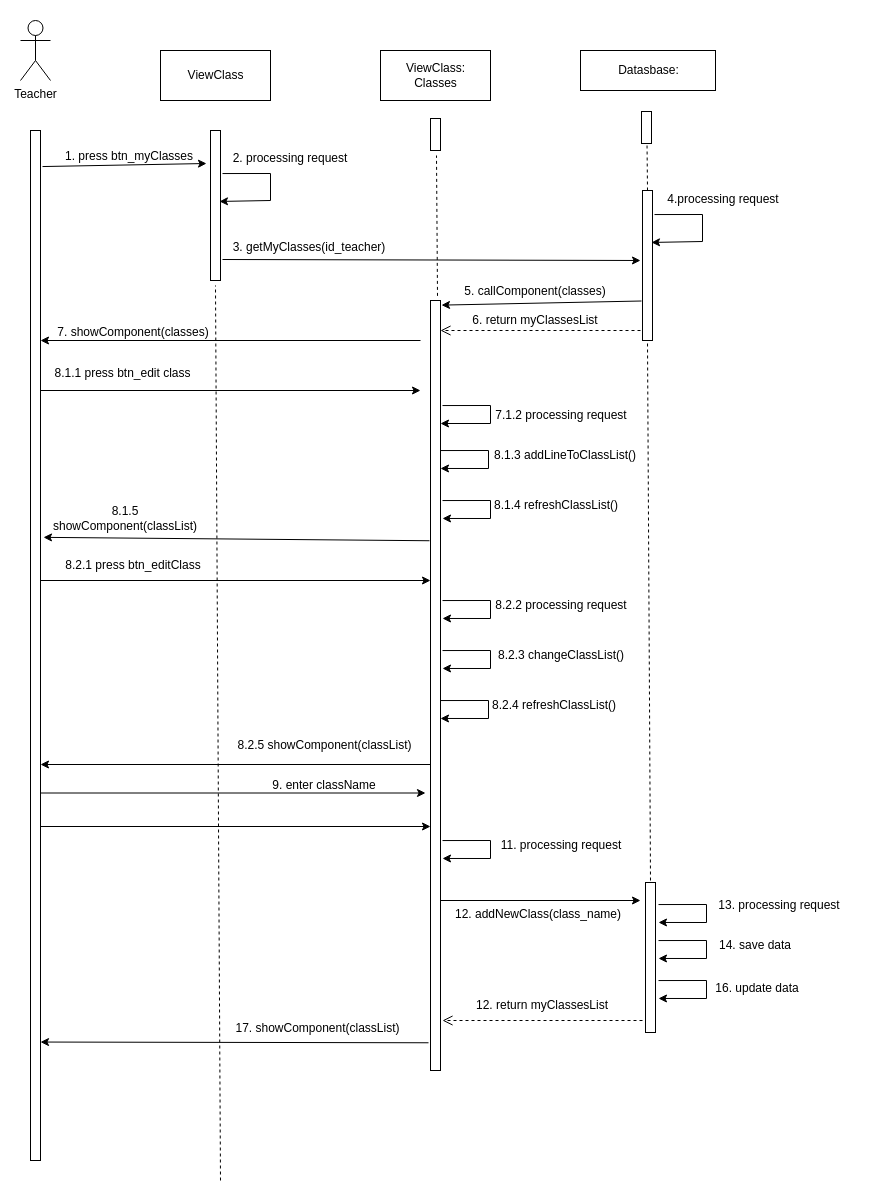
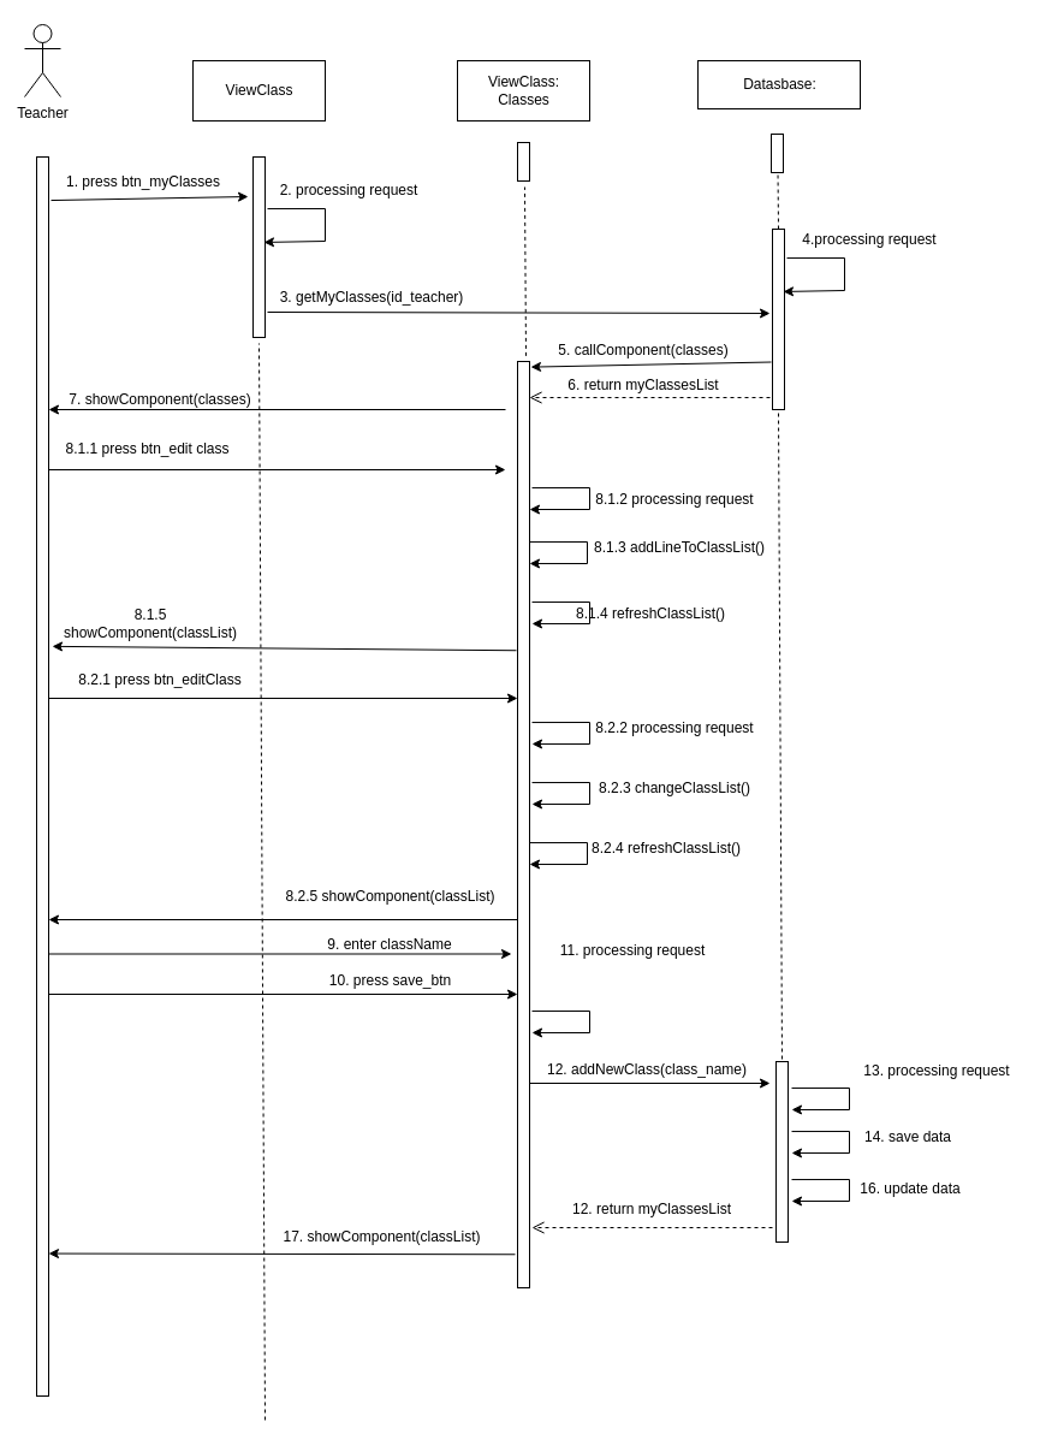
  <mxCell id="0" />
  <mxCell id="1" parent="0" />
  <mxCell id="2" value="Teacher" style="shape=umlActor;verticalLabelPosition=bottom;verticalAlign=top;html=1;outlineConnect=0;" vertex="1" parent="1"><mxGeometry x="20" y="20" width="30" height="60" as="geometry" /></mxCell>
  <mxCell id="3" value="" style="html=1;points=[];perimeter=orthogonalPerimeter;" vertex="1" parent="1"><mxGeometry x="30" y="130" width="10" height="1030" as="geometry" /></mxCell>
  <mxCell id="4" value="ViewClass" style="html=1;" vertex="1" parent="1"><mxGeometry x="160" y="50" width="110" height="50" as="geometry" /></mxCell>
  <mxCell id="5" value="ViewClass:&lt;br&gt;Classes" style="html=1;" vertex="1" parent="1"><mxGeometry x="380" y="50" width="110" height="50" as="geometry" /></mxCell>
  <mxCell id="6" value="Datasbase:" style="html=1;" vertex="1" parent="1"><mxGeometry x="580" y="50" width="135" height="40" as="geometry" /></mxCell>
  <mxCell id="7" value="" style="html=1;points=[];perimeter=orthogonalPerimeter;" vertex="1" parent="1"><mxGeometry x="210" y="130" width="10" height="150" as="geometry" /></mxCell>
  <mxCell id="8" value="" style="endArrow=classic;html=1;rounded=0;exitX=1.2;exitY=0.035;exitDx=0;exitDy=0;exitPerimeter=0;entryX=-0.4;entryY=0.22;entryDx=0;entryDy=0;entryPerimeter=0;" edge="1" parent="1" source="3" target="7"><mxGeometry width="50" height="50" relative="1" as="geometry"><mxPoint x="70" y="200" as="sourcePoint" /><mxPoint x="120" y="150" as="targetPoint" /></mxGeometry></mxCell>
- <mxCell id="9" value="1. press btn_myClasses" style="text;html=1;strokeColor=none;fillColor=none;align=center;verticalAlign=middle;whiteSpace=wrap;rounded=0;" vertex="1" parent="1"><mxGeometry x="59" y="141" width="140" height="30" as="geometry" /></mxCell>
+ <mxCell id="9" value="1. press btn_myClasses" style="text;html=1;strokeColor=none;fillColor=none;align=center;verticalAlign=middle;whiteSpace=wrap;rounded=0;" vertex="1" parent="1"><mxGeometry x="49" y="136" width="140" height="30" as="geometry" /></mxCell>
  <mxCell id="10" value="" style="endArrow=classic;html=1;rounded=0;exitX=1.2;exitY=0.287;exitDx=0;exitDy=0;exitPerimeter=0;entryX=0.9;entryY=0.473;entryDx=0;entryDy=0;entryPerimeter=0;" edge="1" parent="1" source="7" target="7"><mxGeometry width="50" height="50" relative="1" as="geometry"><mxPoint x="240" y="180" as="sourcePoint" /><mxPoint x="270" y="230" as="targetPoint" /><Array as="points"><mxPoint x="270" y="173" /><mxPoint x="270" y="200" /></Array></mxGeometry></mxCell>
  <mxCell id="11" value="2. processing request" style="text;html=1;strokeColor=none;fillColor=none;align=center;verticalAlign=middle;whiteSpace=wrap;rounded=0;" vertex="1" parent="1"><mxGeometry x="230" y="143" width="120" height="30" as="geometry" /></mxCell>
  <mxCell id="12" value="" style="html=1;points=[];perimeter=orthogonalPerimeter;" vertex="1" parent="1"><mxGeometry x="430" y="118" width="10" height="32" as="geometry" /></mxCell>
  <mxCell id="13" value="" style="html=1;points=[];perimeter=orthogonalPerimeter;" vertex="1" parent="1"><mxGeometry x="641" y="111" width="10" height="32" as="geometry" /></mxCell>
  <mxCell id="14" value="" style="endArrow=none;dashed=1;html=1;rounded=0;" edge="1" parent="1"><mxGeometry width="50" height="50" relative="1" as="geometry"><mxPoint x="220" y="1180" as="sourcePoint" /><mxPoint x="215" y="285" as="targetPoint" /></mxGeometry></mxCell>
  <mxCell id="15" value="" style="endArrow=none;dashed=1;html=1;rounded=0;exitX=0.7;exitY=-0.006;exitDx=0;exitDy=0;exitPerimeter=0;" edge="1" parent="1" source="22"><mxGeometry width="50" height="50" relative="1" as="geometry"><mxPoint x="436" y="290" as="sourcePoint" /><mxPoint x="436" y="155" as="targetPoint" /></mxGeometry></mxCell>
  <mxCell id="16" value="" style="endArrow=none;dashed=1;html=1;rounded=0;" edge="1" parent="1"><mxGeometry width="50" height="50" relative="1" as="geometry"><mxPoint x="647" y="190" as="sourcePoint" /><mxPoint x="646.5" y="142" as="targetPoint" /></mxGeometry></mxCell>
  <mxCell id="17" value="" style="endArrow=classic;html=1;rounded=0;exitX=1.2;exitY=0.86;exitDx=0;exitDy=0;exitPerimeter=0;" edge="1" parent="1" source="7"><mxGeometry width="50" height="50" relative="1" as="geometry"><mxPoint x="530" y="330" as="sourcePoint" /><mxPoint x="640" y="260" as="targetPoint" /></mxGeometry></mxCell>
  <mxCell id="18" value="" style="html=1;points=[];perimeter=orthogonalPerimeter;" vertex="1" parent="1"><mxGeometry x="642" y="190" width="10" height="150" as="geometry" /></mxCell>
  <mxCell id="19" value="3. getMyClasses(id_teacher)" style="text;html=1;strokeColor=none;fillColor=none;align=center;verticalAlign=middle;whiteSpace=wrap;rounded=0;" vertex="1" parent="1"><mxGeometry x="230" y="232" width="158" height="30" as="geometry" /></mxCell>
  <mxCell id="20" value="" style="endArrow=classic;html=1;rounded=0;exitX=1.2;exitY=0.287;exitDx=0;exitDy=0;exitPerimeter=0;entryX=0.9;entryY=0.473;entryDx=0;entryDy=0;entryPerimeter=0;" edge="1" parent="1"><mxGeometry width="50" height="50" relative="1" as="geometry"><mxPoint x="654" y="214.05" as="sourcePoint" /><mxPoint x="651" y="241.95" as="targetPoint" /><Array as="points"><mxPoint x="702" y="214" /><mxPoint x="702" y="241" /></Array></mxGeometry></mxCell>
  <mxCell id="21" value="4.processing request" style="text;html=1;strokeColor=none;fillColor=none;align=center;verticalAlign=middle;whiteSpace=wrap;rounded=0;" vertex="1" parent="1"><mxGeometry x="658" y="184" width="130" height="30" as="geometry" /></mxCell>
  <mxCell id="22" value="" style="html=1;points=[];perimeter=orthogonalPerimeter;" vertex="1" parent="1"><mxGeometry x="430" y="300" width="10" height="770" as="geometry" /></mxCell>
  <mxCell id="23" value="" style="endArrow=classic;html=1;rounded=0;" edge="1" parent="1" target="3"><mxGeometry width="50" height="50" relative="1" as="geometry"><mxPoint x="420" y="340" as="sourcePoint" /><mxPoint x="40" y="360" as="targetPoint" /></mxGeometry></mxCell>
  <mxCell id="24" value="7. showComponent(classes)" style="text;html=1;strokeColor=none;fillColor=none;align=center;verticalAlign=middle;whiteSpace=wrap;rounded=0;" vertex="1" parent="1"><mxGeometry x="53" y="317" width="160" height="30" as="geometry" /></mxCell>
  <mxCell id="25" value="" style="endArrow=classic;html=1;rounded=0;" edge="1" parent="1" source="3"><mxGeometry width="50" height="50" relative="1" as="geometry"><mxPoint x="530" y="510" as="sourcePoint" /><mxPoint x="420" y="390" as="targetPoint" /></mxGeometry></mxCell>
  <mxCell id="26" value="8.1.1 press btn_edit class" style="text;html=1;strokeColor=none;fillColor=none;align=center;verticalAlign=middle;whiteSpace=wrap;rounded=0;" vertex="1" parent="1"><mxGeometry x="52" y="358" width="141" height="30" as="geometry" /></mxCell>
  <mxCell id="27" value="" style="endArrow=classic;html=1;rounded=0;exitX=1.2;exitY=0.287;exitDx=0;exitDy=0;exitPerimeter=0;" edge="1" parent="1" target="22"><mxGeometry width="50" height="50" relative="1" as="geometry"><mxPoint x="442" y="405.05" as="sourcePoint" /><mxPoint x="450" y="423" as="targetPoint" /><Array as="points"><mxPoint x="490" y="405" /><mxPoint x="490" y="423" /></Array></mxGeometry></mxCell>
- <mxCell id="28" value="7.1.2 processing request" style="text;html=1;strokeColor=none;fillColor=none;align=center;verticalAlign=middle;whiteSpace=wrap;rounded=0;" vertex="1" parent="1"><mxGeometry x="491" y="400" width="140" height="30" as="geometry" /></mxCell>
+ <mxCell id="28" value="8.1.2 processing request" style="text;html=1;strokeColor=none;fillColor=none;align=center;verticalAlign=middle;whiteSpace=wrap;rounded=0;" vertex="1" parent="1"><mxGeometry x="491" y="400" width="140" height="30" as="geometry" /></mxCell>
  <mxCell id="29" value="" style="endArrow=classic;html=1;rounded=0;exitX=-0.1;exitY=0.312;exitDx=0;exitDy=0;exitPerimeter=0;entryX=1.3;entryY=0.395;entryDx=0;entryDy=0;entryPerimeter=0;" edge="1" parent="1" target="3" source="22"><mxGeometry width="50" height="50" relative="1" as="geometry"><mxPoint x="400" y="550" as="sourcePoint" /><mxPoint x="60" y="540" as="targetPoint" /></mxGeometry></mxCell>
  <mxCell id="30" value="8.1.5 showComponent(classList)" style="text;html=1;strokeColor=none;fillColor=none;align=center;verticalAlign=middle;whiteSpace=wrap;rounded=0;" vertex="1" parent="1"><mxGeometry x="40" y="503" width="170" height="30" as="geometry" /></mxCell>
  <mxCell id="31" value="" style="endArrow=classic;html=1;rounded=0;" edge="1" parent="1" target="22"><mxGeometry width="50" height="50" relative="1" as="geometry"><mxPoint x="40" y="580" as="sourcePoint" /><mxPoint x="340" y="580" as="targetPoint" /></mxGeometry></mxCell>
  <mxCell id="32" value="8.2.1 press btn_editClass" style="text;html=1;strokeColor=none;fillColor=none;align=center;verticalAlign=middle;whiteSpace=wrap;rounded=0;" vertex="1" parent="1"><mxGeometry x="64" y="550" width="138" height="30" as="geometry" /></mxCell>
  <mxCell id="33" value="" style="endArrow=classic;html=1;rounded=0;" edge="1" parent="1" target="3"><mxGeometry width="50" height="50" relative="1" as="geometry"><mxPoint x="430" y="764" as="sourcePoint" /><mxPoint x="49" y="832" as="targetPoint" /></mxGeometry></mxCell>
  <mxCell id="34" value="8.2.5 showComponent(classList)" style="text;html=1;strokeColor=none;fillColor=none;align=center;verticalAlign=middle;whiteSpace=wrap;rounded=0;" vertex="1" parent="1"><mxGeometry x="229.5" y="730" width="189" height="30" as="geometry" /></mxCell>
  <mxCell id="35" value="" style="endArrow=classic;html=1;rounded=0;" edge="1" parent="1" source="3"><mxGeometry width="50" height="50" relative="1" as="geometry"><mxPoint x="46" y="810" as="sourcePoint" /><mxPoint x="430" y="826" as="targetPoint" /></mxGeometry></mxCell>
  <mxCell id="36" value="" style="endArrow=classic;html=1;rounded=0;entryX=1;entryY=0.75;entryDx=0;entryDy=0;" edge="1" parent="1" source="3" target="37"><mxGeometry width="50" height="50" relative="1" as="geometry"><mxPoint x="40" y="860" as="sourcePoint" /><mxPoint x="653" y="792.08" as="targetPoint" /><Array as="points" /></mxGeometry></mxCell>
  <mxCell id="37" value="9. enter className" style="text;html=1;strokeColor=none;fillColor=none;align=center;verticalAlign=middle;whiteSpace=wrap;rounded=0;" vertex="1" parent="1"><mxGeometry x="223" y="770" width="202" height="30" as="geometry" /></mxCell>
+ <mxCell id="38" value="10. press save_btn" style="text;html=1;strokeColor=none;fillColor=none;align=center;verticalAlign=middle;whiteSpace=wrap;rounded=0;" vertex="1" parent="1"><mxGeometry x="264.5" y="800" width="119" height="30" as="geometry" /></mxCell>
  <mxCell id="39" value="" style="endArrow=classic;html=1;rounded=0;entryX=1.1;entryY=0.006;entryDx=0;entryDy=0;entryPerimeter=0;" edge="1" parent="1" target="22"><mxGeometry width="50" height="50" relative="1" as="geometry"><mxPoint x="641" y="300.5" as="sourcePoint" /><mxPoint x="481" y="300" as="targetPoint" /></mxGeometry></mxCell>
  <mxCell id="40" value="5. callComponent(classes)" style="text;html=1;strokeColor=none;fillColor=none;align=center;verticalAlign=middle;whiteSpace=wrap;rounded=0;" vertex="1" parent="1"><mxGeometry x="460" y="276" width="150" height="30" as="geometry" /></mxCell>
  <mxCell id="41" value="" style="html=1;verticalAlign=bottom;endArrow=open;dashed=1;endSize=8;rounded=0;" edge="1" parent="1"><mxGeometry relative="1" as="geometry"><mxPoint x="640" y="330" as="sourcePoint" /><mxPoint x="440" y="330" as="targetPoint" /></mxGeometry></mxCell>
  <mxCell id="42" value="6. return myClassesList" style="text;html=1;strokeColor=none;fillColor=none;align=center;verticalAlign=middle;whiteSpace=wrap;rounded=0;" vertex="1" parent="1"><mxGeometry x="460" y="305" width="150" height="30" as="geometry" /></mxCell>
  <mxCell id="43" value="" style="endArrow=classic;html=1;rounded=0;exitX=1.2;exitY=0.287;exitDx=0;exitDy=0;exitPerimeter=0;entryX=1.2;entryY=0.212;entryDx=0;entryDy=0;entryPerimeter=0;" edge="1" parent="1"><mxGeometry width="50" height="50" relative="1" as="geometry"><mxPoint x="440" y="450.05" as="sourcePoint" /><mxPoint x="440" y="467.96" as="targetPoint" /><Array as="points"><mxPoint x="488" y="450" /><mxPoint x="488" y="468" /></Array></mxGeometry></mxCell>
  <mxCell id="44" value="" style="endArrow=classic;html=1;rounded=0;exitX=1.2;exitY=0.287;exitDx=0;exitDy=0;exitPerimeter=0;entryX=1.2;entryY=0.212;entryDx=0;entryDy=0;entryPerimeter=0;" edge="1" parent="1"><mxGeometry width="50" height="50" relative="1" as="geometry"><mxPoint x="442" y="500.05" as="sourcePoint" /><mxPoint x="442" y="517.96" as="targetPoint" /><Array as="points"><mxPoint x="490" y="500" /><mxPoint x="490" y="518" /></Array></mxGeometry></mxCell>
  <mxCell id="45" value="8.1.3 addLineToClassList()" style="text;html=1;strokeColor=none;fillColor=none;align=center;verticalAlign=middle;whiteSpace=wrap;rounded=0;" vertex="1" parent="1"><mxGeometry x="490" y="440" width="150" height="30" as="geometry" /></mxCell>
- <mxCell id="46" value="8.1.4 refreshClassList()" style="text;html=1;strokeColor=none;fillColor=none;align=center;verticalAlign=middle;whiteSpace=wrap;rounded=0;" vertex="1" parent="1"><mxGeometry x="492" y="490" width="128" height="30" as="geometry" /></mxCell>
+ <mxCell id="46" value="8.1.4 refreshClassList()" style="text;html=1;strokeColor=none;fillColor=none;align=center;verticalAlign=middle;whiteSpace=wrap;rounded=0;" vertex="1" parent="1"><mxGeometry x="477" y="495" width="128" height="30" as="geometry" /></mxCell>
  <mxCell id="47" value="" style="endArrow=classic;html=1;rounded=0;exitX=1.2;exitY=0.287;exitDx=0;exitDy=0;exitPerimeter=0;entryX=1.2;entryY=0.212;entryDx=0;entryDy=0;entryPerimeter=0;" edge="1" parent="1"><mxGeometry width="50" height="50" relative="1" as="geometry"><mxPoint x="442" y="600.05" as="sourcePoint" /><mxPoint x="442" y="617.96" as="targetPoint" /><Array as="points"><mxPoint x="490" y="600" /><mxPoint x="490" y="618" /></Array></mxGeometry></mxCell>
  <mxCell id="48" value="" style="endArrow=classic;html=1;rounded=0;exitX=1.2;exitY=0.287;exitDx=0;exitDy=0;exitPerimeter=0;entryX=1.2;entryY=0.212;entryDx=0;entryDy=0;entryPerimeter=0;" edge="1" parent="1"><mxGeometry width="50" height="50" relative="1" as="geometry"><mxPoint x="442" y="650.05" as="sourcePoint" /><mxPoint x="442" y="667.96" as="targetPoint" /><Array as="points"><mxPoint x="490" y="650" /><mxPoint x="490" y="668" /></Array></mxGeometry></mxCell>
  <mxCell id="49" value="" style="endArrow=classic;html=1;rounded=0;exitX=1.2;exitY=0.287;exitDx=0;exitDy=0;exitPerimeter=0;entryX=1.2;entryY=0.212;entryDx=0;entryDy=0;entryPerimeter=0;" edge="1" parent="1"><mxGeometry width="50" height="50" relative="1" as="geometry"><mxPoint x="440" y="700.05" as="sourcePoint" /><mxPoint x="440" y="717.96" as="targetPoint" /><Array as="points"><mxPoint x="488" y="700" /><mxPoint x="488" y="718" /></Array></mxGeometry></mxCell>
  <mxCell id="50" value="8.2.2 processing request" style="text;html=1;strokeColor=none;fillColor=none;align=center;verticalAlign=middle;whiteSpace=wrap;rounded=0;" vertex="1" parent="1"><mxGeometry x="492" y="590" width="138" height="30" as="geometry" /></mxCell>
  <mxCell id="51" value="8.2.3 changeClassList()" style="text;html=1;strokeColor=none;fillColor=none;align=center;verticalAlign=middle;whiteSpace=wrap;rounded=0;" vertex="1" parent="1"><mxGeometry x="492" y="640" width="138" height="30" as="geometry" /></mxCell>
  <mxCell id="52" value="8.2.4 refreshClassList()" style="text;html=1;strokeColor=none;fillColor=none;align=center;verticalAlign=middle;whiteSpace=wrap;rounded=0;" vertex="1" parent="1"><mxGeometry x="490" y="690" width="128" height="30" as="geometry" /></mxCell>
  <mxCell id="53" value="" style="endArrow=classic;html=1;rounded=0;exitX=1.2;exitY=0.287;exitDx=0;exitDy=0;exitPerimeter=0;entryX=1.2;entryY=0.212;entryDx=0;entryDy=0;entryPerimeter=0;" edge="1" parent="1"><mxGeometry width="50" height="50" relative="1" as="geometry"><mxPoint x="442" y="840.05" as="sourcePoint" /><mxPoint x="442" y="857.96" as="targetPoint" /><Array as="points"><mxPoint x="490" y="840" /><mxPoint x="490" y="858" /></Array></mxGeometry></mxCell>
- <mxCell id="54" value="11. processing request" style="text;html=1;strokeColor=none;fillColor=none;align=center;verticalAlign=middle;whiteSpace=wrap;rounded=0;" vertex="1" parent="1"><mxGeometry x="492" y="830" width="138" height="30" as="geometry" /></mxCell>
+ <mxCell id="54" value="11. processing request" style="text;html=1;strokeColor=none;fillColor=none;align=center;verticalAlign=middle;whiteSpace=wrap;rounded=0;" vertex="1" parent="1"><mxGeometry x="457" y="775" width="138" height="30" as="geometry" /></mxCell>
  <mxCell id="55" value="" style="endArrow=none;dashed=1;html=1;rounded=0;" edge="1" parent="1"><mxGeometry width="50" height="50" relative="1" as="geometry"><mxPoint x="650" y="880" as="sourcePoint" /><mxPoint x="647" y="340" as="targetPoint" /></mxGeometry></mxCell>
  <mxCell id="56" value="" style="html=1;points=[];perimeter=orthogonalPerimeter;" vertex="1" parent="1"><mxGeometry x="645" y="882" width="10" height="150" as="geometry" /></mxCell>
  <mxCell id="57" value="" style="endArrow=classic;html=1;rounded=0;" edge="1" parent="1"><mxGeometry width="50" height="50" relative="1" as="geometry"><mxPoint x="440" y="900" as="sourcePoint" /><mxPoint x="640" y="900" as="targetPoint" /></mxGeometry></mxCell>
- <mxCell id="58" value="12. addNewClass(class_name)" style="text;html=1;strokeColor=none;fillColor=none;align=center;verticalAlign=middle;whiteSpace=wrap;rounded=0;" vertex="1" parent="1"><mxGeometry x="453" y="899" width="170" height="30" as="geometry" /></mxCell>
+ <mxCell id="58" value="12. addNewClass(class_name)" style="text;html=1;strokeColor=none;fillColor=none;align=center;verticalAlign=middle;whiteSpace=wrap;rounded=0;" vertex="1" parent="1"><mxGeometry x="453" y="874" width="170" height="30" as="geometry" /></mxCell>
  <mxCell id="59" value="" style="endArrow=classic;html=1;rounded=0;exitX=1.2;exitY=0.287;exitDx=0;exitDy=0;exitPerimeter=0;entryX=1.2;entryY=0.212;entryDx=0;entryDy=0;entryPerimeter=0;" edge="1" parent="1"><mxGeometry width="50" height="50" relative="1" as="geometry"><mxPoint x="658" y="904.05" as="sourcePoint" /><mxPoint x="658" y="921.96" as="targetPoint" /><Array as="points"><mxPoint x="706" y="904" /><mxPoint x="706" y="922" /></Array></mxGeometry></mxCell>
  <mxCell id="60" value="" style="endArrow=classic;html=1;rounded=0;exitX=1.2;exitY=0.287;exitDx=0;exitDy=0;exitPerimeter=0;entryX=1.2;entryY=0.212;entryDx=0;entryDy=0;entryPerimeter=0;" edge="1" parent="1"><mxGeometry width="50" height="50" relative="1" as="geometry"><mxPoint x="658" y="940.05" as="sourcePoint" /><mxPoint x="658" y="957.96" as="targetPoint" /><Array as="points"><mxPoint x="706" y="940" /><mxPoint x="706" y="958" /></Array></mxGeometry></mxCell>
  <mxCell id="61" value="" style="endArrow=classic;html=1;rounded=0;exitX=1.2;exitY=0.287;exitDx=0;exitDy=0;exitPerimeter=0;entryX=1.2;entryY=0.212;entryDx=0;entryDy=0;entryPerimeter=0;" edge="1" parent="1"><mxGeometry width="50" height="50" relative="1" as="geometry"><mxPoint x="658" y="980.05" as="sourcePoint" /><mxPoint x="658" y="997.96" as="targetPoint" /><Array as="points"><mxPoint x="706" y="980" /><mxPoint x="706" y="998" /></Array></mxGeometry></mxCell>
- <mxCell id="62" value="13. processing request" style="text;html=1;strokeColor=none;fillColor=none;align=center;verticalAlign=middle;whiteSpace=wrap;rounded=0;" vertex="1" parent="1"><mxGeometry x="710" y="890" width="138" height="30" as="geometry" /></mxCell>
+ <mxCell id="62" value="13. processing request" style="text;html=1;strokeColor=none;fillColor=none;align=center;verticalAlign=middle;whiteSpace=wrap;rounded=0;" vertex="1" parent="1"><mxGeometry x="710" y="875" width="138" height="30" as="geometry" /></mxCell>
  <mxCell id="63" value="14. save data" style="text;html=1;strokeColor=none;fillColor=none;align=center;verticalAlign=middle;whiteSpace=wrap;rounded=0;" vertex="1" parent="1"><mxGeometry x="710" y="930" width="90" height="30" as="geometry" /></mxCell>
  <mxCell id="64" value="16. update data" style="text;html=1;strokeColor=none;fillColor=none;align=center;verticalAlign=middle;whiteSpace=wrap;rounded=0;" vertex="1" parent="1"><mxGeometry x="707" y="973" width="100" height="30" as="geometry" /></mxCell>
  <mxCell id="65" value="" style="html=1;verticalAlign=bottom;endArrow=open;dashed=1;endSize=8;rounded=0;" edge="1" parent="1"><mxGeometry relative="1" as="geometry"><mxPoint x="642" y="1020" as="sourcePoint" /><mxPoint x="442" y="1020" as="targetPoint" /></mxGeometry></mxCell>
  <mxCell id="66" value="12. return myClassesList" style="text;html=1;strokeColor=none;fillColor=none;align=center;verticalAlign=middle;whiteSpace=wrap;rounded=0;" vertex="1" parent="1"><mxGeometry x="467" y="990" width="150" height="30" as="geometry" /></mxCell>
  <mxCell id="67" value="" style="endArrow=classic;html=1;rounded=0;exitX=-0.2;exitY=0.964;exitDx=0;exitDy=0;exitPerimeter=0;entryX=1;entryY=0.885;entryDx=0;entryDy=0;entryPerimeter=0;" edge="1" parent="1" source="22" target="3"><mxGeometry width="50" height="50" relative="1" as="geometry"><mxPoint x="420" y="1040" as="sourcePoint" /><mxPoint x="49" y="1040" as="targetPoint" /></mxGeometry></mxCell>
  <mxCell id="68" value="17. showComponent(classList)" style="text;html=1;strokeColor=none;fillColor=none;align=center;verticalAlign=middle;whiteSpace=wrap;rounded=0;" vertex="1" parent="1"><mxGeometry x="233.5" y="1013" width="166.5" height="30" as="geometry" /></mxCell>
